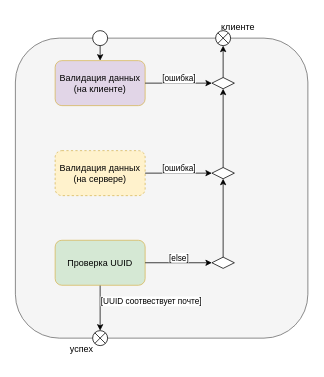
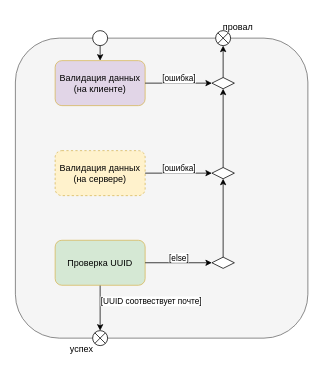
  <mxCell id="0" />
  <mxCell id="1" parent="0" />
  <mxCell id="2" value="" style="rounded=1;whiteSpace=wrap;html=1;fillColor=#f5f5f5;strokeColor=#666666;fontColor=#333333;" parent="1" vertex="1"><mxGeometry x="20" y="50" width="390" height="400" as="geometry" /></mxCell>
  <mxCell id="3" value="" style="ellipse;whiteSpace=wrap;html=1;" parent="1" vertex="1"><mxGeometry x="123" y="40" width="20" height="20" as="geometry" /></mxCell>
  <mxCell id="4" value="" style="endArrow=classic;html=1;rounded=1;exitX=0.5;exitY=1;exitDx=0;exitDy=0;entryX=0.5;entryY=0;entryDx=0;entryDy=0;curved=0;" parent="1" source="3" target="5" edge="1"><mxGeometry width="50" height="50" relative="1" as="geometry"><mxPoint x="308" y="563" as="sourcePoint" /><mxPoint x="133" y="80" as="targetPoint" /></mxGeometry></mxCell>
  <mxCell id="5" value="Валидация данных (на клиенте)" style="rounded=1;whiteSpace=wrap;html=1;fillColor=#e1d5e7;strokeColor=#d6b656;" parent="1" vertex="1"><mxGeometry x="73" y="80" width="120" height="60" as="geometry" /></mxCell>
  <mxCell id="6" value="" style="rhombus;whiteSpace=wrap;html=1;" parent="1" vertex="1"><mxGeometry x="282" y="102.5" width="30" height="15" as="geometry" /></mxCell>
  <mxCell id="7" value="" style="endArrow=classic;html=1;rounded=1;exitX=0.5;exitY=0;exitDx=0;exitDy=0;curved=0;entryX=0.5;entryY=1;entryDx=0;entryDy=0;" parent="1" source="6" target="23" edge="1"><mxGeometry width="50" height="50" relative="1" as="geometry"><mxPoint x="390" y="-85" as="sourcePoint" /><mxPoint x="298" y="60" as="targetPoint" /></mxGeometry></mxCell>
  <mxCell id="8" value="" style="endArrow=classic;html=1;rounded=1;exitX=1;exitY=0.5;exitDx=0;exitDy=0;entryX=0;entryY=0.5;entryDx=0;entryDy=0;curved=0;" parent="1" source="5" target="6" edge="1"><mxGeometry width="50" height="50" relative="1" as="geometry"><mxPoint x="390" y="-85" as="sourcePoint" /><mxPoint x="610" y="-85" as="targetPoint" /></mxGeometry></mxCell>
  <mxCell id="9" value="[ошибка]" style="edgeLabel;html=1;align=center;verticalAlign=middle;resizable=0;points=[];" parent="8" vertex="1" connectable="0"><mxGeometry x="-0.009" y="3" relative="1" as="geometry"><mxPoint y="-4" as="offset" /></mxGeometry></mxCell>
  <mxCell id="10" value="Валидация данных (на сервере)" style="rounded=1;whiteSpace=wrap;html=1;fillColor=#fff2cc;strokeColor=#d6b656;dashed=1;" parent="1" vertex="1"><mxGeometry x="73" y="200" width="120" height="60" as="geometry" /></mxCell>
  <mxCell id="11" value="" style="rhombus;whiteSpace=wrap;html=1;" parent="1" vertex="1"><mxGeometry x="282" y="222.5" width="30" height="15" as="geometry" /></mxCell>
  <mxCell id="12" value="" style="endArrow=classic;html=1;rounded=1;exitX=0.5;exitY=0;exitDx=0;exitDy=0;entryX=0.5;entryY=1;entryDx=0;entryDy=0;curved=0;" parent="1" source="11" target="6" edge="1"><mxGeometry width="50" height="50" relative="1" as="geometry"><mxPoint x="390" y="35" as="sourcePoint" /><mxPoint x="298" y="140" as="targetPoint" /></mxGeometry></mxCell>
  <mxCell id="13" value="" style="endArrow=classic;html=1;rounded=1;exitX=1;exitY=0.5;exitDx=0;exitDy=0;entryX=0;entryY=0.5;entryDx=0;entryDy=0;curved=0;" parent="1" source="10" target="11" edge="1"><mxGeometry width="50" height="50" relative="1" as="geometry"><mxPoint x="390" y="35" as="sourcePoint" /><mxPoint x="610" y="35" as="targetPoint" /></mxGeometry></mxCell>
  <mxCell id="14" value="[ошибка]" style="edgeLabel;html=1;align=center;verticalAlign=middle;resizable=0;points=[];" parent="13" vertex="1" connectable="0"><mxGeometry x="-0.009" y="3" relative="1" as="geometry"><mxPoint y="-4" as="offset" /></mxGeometry></mxCell>
  <mxCell id="15" value="Проверка UUID" style="rounded=1;whiteSpace=wrap;html=1;fillColor=#d5e8d4;strokeColor=#d6b656;" parent="1" vertex="1"><mxGeometry x="73" y="319.5" width="120" height="60" as="geometry" /></mxCell>
  <mxCell id="16" value="" style="rhombus;whiteSpace=wrap;html=1;" parent="1" vertex="1"><mxGeometry x="282" y="342" width="30" height="15" as="geometry" /></mxCell>
  <mxCell id="17" value="" style="endArrow=classic;html=1;rounded=1;exitX=0.5;exitY=0;exitDx=0;exitDy=0;entryX=0.5;entryY=1;entryDx=0;entryDy=0;curved=0;" parent="1" source="16" target="11" edge="1"><mxGeometry width="50" height="50" relative="1" as="geometry"><mxPoint x="390" y="154.5" as="sourcePoint" /><mxPoint x="297" y="237.5" as="targetPoint" /></mxGeometry></mxCell>
  <mxCell id="18" value="" style="endArrow=classic;html=1;rounded=1;exitX=1;exitY=0.5;exitDx=0;exitDy=0;entryX=0;entryY=0.5;entryDx=0;entryDy=0;curved=0;" parent="1" source="15" target="16" edge="1"><mxGeometry width="50" height="50" relative="1" as="geometry"><mxPoint x="390" y="154.5" as="sourcePoint" /><mxPoint x="610" y="154.5" as="targetPoint" /></mxGeometry></mxCell>
  <mxCell id="19" value="[else]" style="edgeLabel;html=1;align=center;verticalAlign=middle;resizable=0;points=[];" parent="18" vertex="1" connectable="0"><mxGeometry x="-0.009" y="3" relative="1" as="geometry"><mxPoint y="-4" as="offset" /></mxGeometry></mxCell>
  <mxCell id="20" value="" style="endArrow=classic;html=1;rounded=1;entryX=0.5;entryY=0;entryDx=0;entryDy=0;curved=0;" parent="1" target="22" edge="1"><mxGeometry width="50" height="50" relative="1" as="geometry"><mxPoint x="133" y="380" as="sourcePoint" /><mxPoint x="133" y="438.5" as="targetPoint" /></mxGeometry></mxCell>
  <mxCell id="21" value="[UUID соотвествует почте]" style="edgeLabel;html=1;align=center;verticalAlign=middle;resizable=0;points=[];" parent="20" vertex="1" connectable="0"><mxGeometry x="-0.019" y="1" relative="1" as="geometry"><mxPoint x="66" y="-9" as="offset" /></mxGeometry></mxCell>
  <mxCell id="22" value="" style="shape=sumEllipse;perimeter=ellipsePerimeter;html=1;backgroundOutline=1;" parent="1" vertex="1"><mxGeometry x="123" y="440" width="20" height="20" as="geometry" /></mxCell>
  <mxCell id="23" value="" style="shape=sumEllipse;perimeter=ellipsePerimeter;html=1;backgroundOutline=1;" vertex="1" parent="1"><mxGeometry x="287" y="40" width="20" height="20" as="geometry" /></mxCell>
- <mxCell id="24" value="клиенте" style="text;html=1;strokeColor=none;fillColor=none;align=center;verticalAlign=middle;whiteSpace=wrap;rounded=0;" vertex="1" parent="1"><mxGeometry x="287" y="20" width="60" height="30" as="geometry" /></mxCell>
+ <mxCell id="24" value="провал" style="text;html=1;strokeColor=none;fillColor=none;align=center;verticalAlign=middle;whiteSpace=wrap;rounded=0;" vertex="1" parent="1"><mxGeometry x="287" y="20" width="60" height="30" as="geometry" /></mxCell>
  <mxCell id="25" value="успех" style="text;html=1;strokeColor=none;fillColor=none;align=center;verticalAlign=middle;whiteSpace=wrap;rounded=0;" vertex="1" parent="1"><mxGeometry x="90" y="450" width="37" height="30" as="geometry" /></mxCell>
